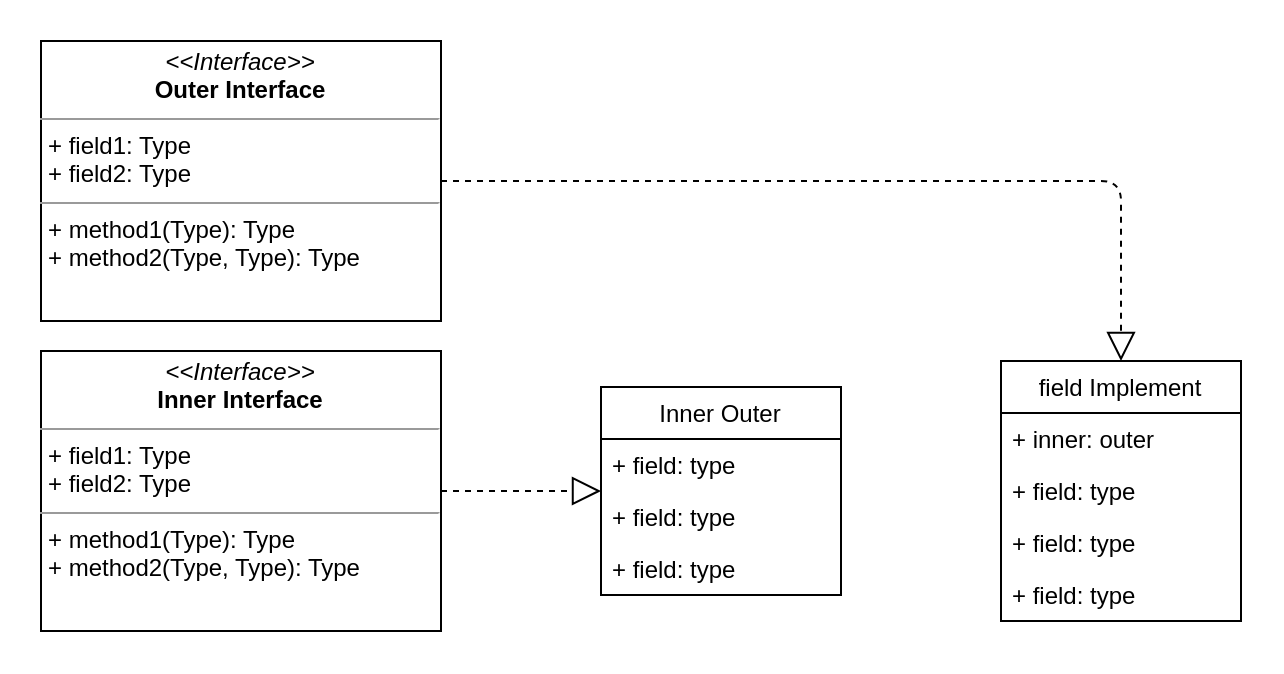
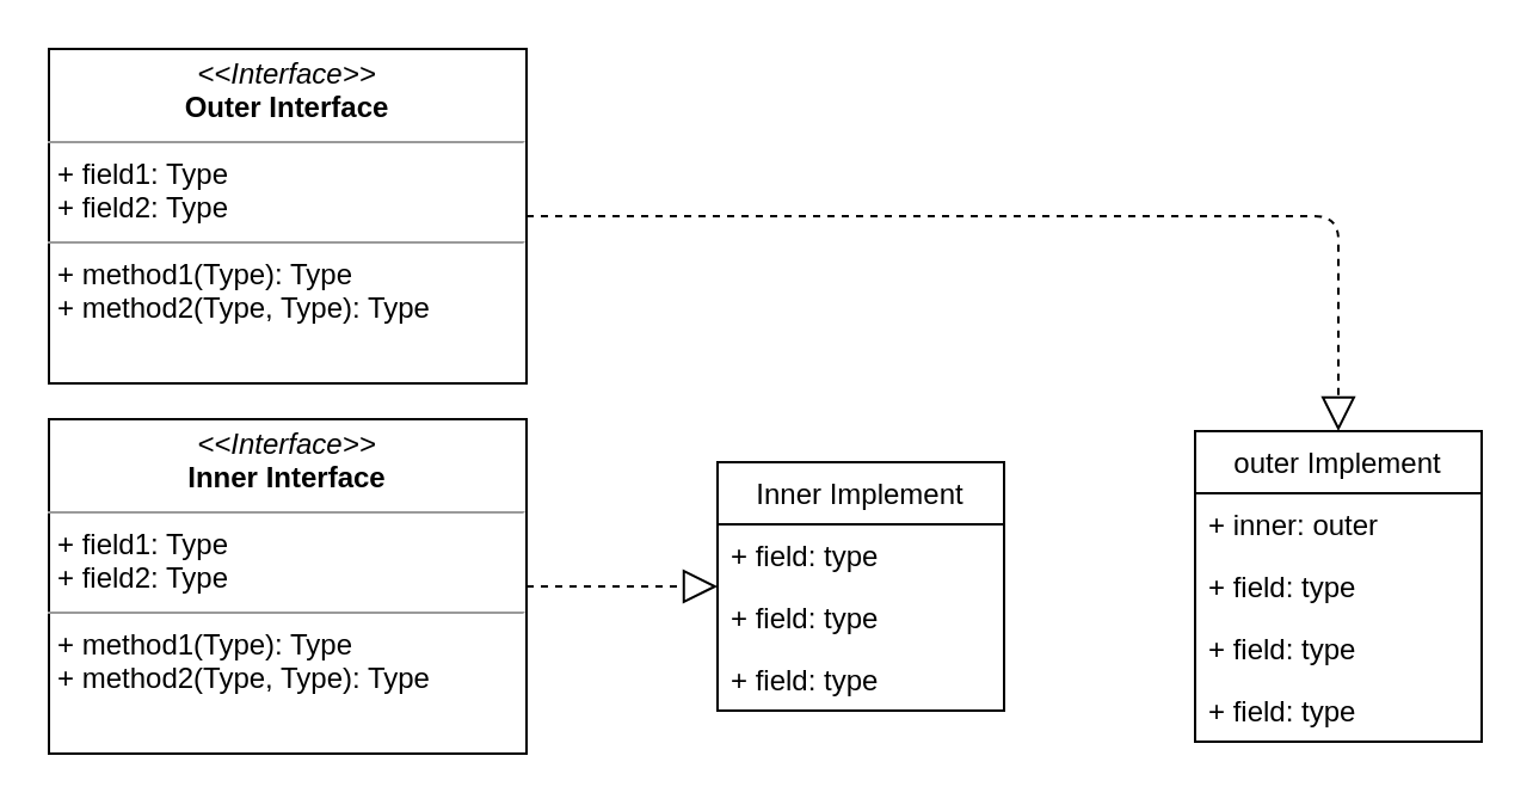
  <mxCell id="0" />
  <mxCell id="1" parent="0" />
- <mxCell id="2" value="Inner Outer" style="swimlane;fontStyle=0;childLayout=stackLayout;horizontal=1;startSize=26;fillColor=none;horizontalStack=0;resizeParent=1;resizeParentMax=0;resizeLast=0;collapsible=1;marginBottom=0;" vertex="1" parent="1"><mxGeometry x="300" y="193" width="120" height="104" as="geometry" /></mxCell>
+ <mxCell id="2" value="Inner Implement" style="swimlane;fontStyle=0;childLayout=stackLayout;horizontal=1;startSize=26;fillColor=none;horizontalStack=0;resizeParent=1;resizeParentMax=0;resizeLast=0;collapsible=1;marginBottom=0;" vertex="1" parent="1"><mxGeometry x="300" y="193" width="120" height="104" as="geometry" /></mxCell>
  <mxCell id="3" value="+ field: type" style="text;strokeColor=none;fillColor=none;align=left;verticalAlign=top;spacingLeft=4;spacingRight=4;overflow=hidden;rotatable=0;points=[[0,0.5],[1,0.5]];portConstraint=eastwest;" vertex="1" parent="2"><mxGeometry y="26" width="120" height="26" as="geometry" /></mxCell>
  <mxCell id="4" value="+ field: type" style="text;strokeColor=none;fillColor=none;align=left;verticalAlign=top;spacingLeft=4;spacingRight=4;overflow=hidden;rotatable=0;points=[[0,0.5],[1,0.5]];portConstraint=eastwest;" vertex="1" parent="2"><mxGeometry y="52" width="120" height="26" as="geometry" /></mxCell>
  <mxCell id="5" value="+ field: type" style="text;strokeColor=none;fillColor=none;align=left;verticalAlign=top;spacingLeft=4;spacingRight=4;overflow=hidden;rotatable=0;points=[[0,0.5],[1,0.5]];portConstraint=eastwest;" vertex="1" parent="2"><mxGeometry y="78" width="120" height="26" as="geometry" /></mxCell>
  <mxCell id="6" value="&lt;p style=&quot;margin: 0px ; margin-top: 4px ; text-align: center&quot;&gt;&lt;i&gt;&amp;lt;&amp;lt;Interface&amp;gt;&amp;gt;&lt;/i&gt;&lt;br&gt;&lt;b&gt;Outer Interface&lt;/b&gt;&lt;/p&gt;&lt;hr size=&quot;1&quot;&gt;&lt;p style=&quot;margin: 0px ; margin-left: 4px&quot;&gt;+ field1: Type&lt;br&gt;+ field2: Type&lt;/p&gt;&lt;hr size=&quot;1&quot;&gt;&lt;p style=&quot;margin: 0px ; margin-left: 4px&quot;&gt;+ method1(Type): Type&lt;br&gt;+ method2(Type, Type): Type&lt;/p&gt;" style="verticalAlign=top;align=left;overflow=fill;fontSize=12;fontFamily=Helvetica;html=1;" vertex="1" parent="1"><mxGeometry x="20" y="20" width="200" height="140" as="geometry" /></mxCell>
  <mxCell id="7" value="&lt;p style=&quot;margin: 0px ; margin-top: 4px ; text-align: center&quot;&gt;&lt;i&gt;&amp;lt;&amp;lt;Interface&amp;gt;&amp;gt;&lt;/i&gt;&lt;br&gt;&lt;b&gt;Inner Interface&lt;/b&gt;&lt;/p&gt;&lt;hr size=&quot;1&quot;&gt;&lt;p style=&quot;margin: 0px ; margin-left: 4px&quot;&gt;+ field1: Type&lt;br&gt;+ field2: Type&lt;/p&gt;&lt;hr size=&quot;1&quot;&gt;&lt;p style=&quot;margin: 0px ; margin-left: 4px&quot;&gt;+ method1(Type): Type&lt;br&gt;+ method2(Type, Type): Type&lt;/p&gt;" style="verticalAlign=top;align=left;overflow=fill;fontSize=12;fontFamily=Helvetica;html=1;" vertex="1" parent="1"><mxGeometry x="20" y="175" width="200" height="140" as="geometry" /></mxCell>
- <mxCell id="8" value="field Implement" style="swimlane;fontStyle=0;childLayout=stackLayout;horizontal=1;startSize=26;fillColor=none;horizontalStack=0;resizeParent=1;resizeParentMax=0;resizeLast=0;collapsible=1;marginBottom=0;" vertex="1" parent="1"><mxGeometry x="500" y="180" width="120" height="130" as="geometry" /></mxCell>
+ <mxCell id="8" value="outer Implement" style="swimlane;fontStyle=0;childLayout=stackLayout;horizontal=1;startSize=26;fillColor=none;horizontalStack=0;resizeParent=1;resizeParentMax=0;resizeLast=0;collapsible=1;marginBottom=0;" vertex="1" parent="1"><mxGeometry x="500" y="180" width="120" height="130" as="geometry" /></mxCell>
  <mxCell id="9" value="+ inner: outer" style="text;strokeColor=none;fillColor=none;align=left;verticalAlign=top;spacingLeft=4;spacingRight=4;overflow=hidden;rotatable=0;points=[[0,0.5],[1,0.5]];portConstraint=eastwest;" vertex="1" parent="8"><mxGeometry y="26" width="120" height="26" as="geometry" /></mxCell>
  <mxCell id="10" value="+ field: type" style="text;strokeColor=none;fillColor=none;align=left;verticalAlign=top;spacingLeft=4;spacingRight=4;overflow=hidden;rotatable=0;points=[[0,0.5],[1,0.5]];portConstraint=eastwest;" vertex="1" parent="8"><mxGeometry y="52" width="120" height="26" as="geometry" /></mxCell>
  <mxCell id="11" value="+ field: type" style="text;strokeColor=none;fillColor=none;align=left;verticalAlign=top;spacingLeft=4;spacingRight=4;overflow=hidden;rotatable=0;points=[[0,0.5],[1,0.5]];portConstraint=eastwest;" vertex="1" parent="8"><mxGeometry y="78" width="120" height="26" as="geometry" /></mxCell>
  <mxCell id="12" value="+ field: type" style="text;strokeColor=none;fillColor=none;align=left;verticalAlign=top;spacingLeft=4;spacingRight=4;overflow=hidden;rotatable=0;points=[[0,0.5],[1,0.5]];portConstraint=eastwest;" vertex="1" parent="8"><mxGeometry y="104" width="120" height="26" as="geometry" /></mxCell>
  <mxCell id="13" value="" style="endArrow=block;dashed=1;endFill=0;endSize=12;html=1;edgeStyle=orthogonalEdgeStyle;" edge="1" parent="1" source="6" target="8"><mxGeometry width="160" relative="1" as="geometry"><mxPoint x="240" y="-80" as="sourcePoint" /><mxPoint x="400" y="-80" as="targetPoint" /></mxGeometry></mxCell>
  <mxCell id="14" value="" style="endArrow=block;dashed=1;endFill=0;endSize=12;html=1;strokeColor=default;edgeStyle=orthogonalEdgeStyle;" edge="1" parent="1" source="7" target="2"><mxGeometry width="160" relative="1" as="geometry"><mxPoint x="190" y="270" as="sourcePoint" /><mxPoint x="350" y="270" as="targetPoint" /></mxGeometry></mxCell>
